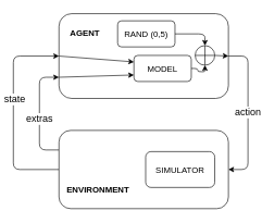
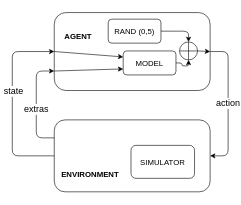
  <mxCell id="0" />
  <mxCell id="1" parent="0" />
  <mxCell id="2" value="" style="rounded=1;whiteSpace=wrap;html=1;" parent="1" vertex="1"><mxGeometry x="90" y="20" width="260" height="130" as="geometry" /></mxCell>
  <mxCell id="3" style="edgeStyle=orthogonalEdgeStyle;html=1;exitX=1;exitY=0.5;exitDx=0;exitDy=0;entryX=1;entryY=0.5;entryDx=0;entryDy=0;fontSize=13;" parent="1" source="2" target="12" edge="1"><mxGeometry relative="1" as="geometry"><Array as="points"><mxPoint x="380" y="85" /><mxPoint x="380" y="259" /></Array></mxGeometry></mxCell>
  <mxCell id="4" value="action" style="edgeLabel;html=1;align=center;verticalAlign=middle;resizable=0;points=[];fontSize=15;rounded=1;" parent="3" vertex="1" connectable="0"><mxGeometry x="-0.147" y="-1" relative="1" as="geometry"><mxPoint y="15" as="offset" /></mxGeometry></mxCell>
  <mxCell id="5" style="html=1;exitX=0;exitY=0.5;exitDx=0;exitDy=0;entryX=0;entryY=0.25;entryDx=0;entryDy=0;fontSize=13;" parent="1" source="2" target="20" edge="1"><mxGeometry relative="1" as="geometry" /></mxCell>
  <mxCell id="6" style="edgeStyle=none;html=1;exitX=0;exitY=0.75;exitDx=0;exitDy=0;entryX=0;entryY=0.75;entryDx=0;entryDy=0;fontSize=13;" parent="1" source="2" target="20" edge="1"><mxGeometry relative="1" as="geometry" /></mxCell>
- <mxCell id="7" value="&lt;b&gt;AGENT&lt;/b&gt;" style="text;html=1;strokeColor=none;fillColor=none;align=center;verticalAlign=middle;whiteSpace=wrap;rounded=1;fontSize=13;" parent="1" vertex="1"><mxGeometry x="100" y="35" width="60" height="30" as="geometry" /></mxCell>
+ <mxCell id="7" value="&lt;b&gt;AGENT&lt;/b&gt;" style="text;html=1;strokeColor=none;fillColor=none;align=center;verticalAlign=middle;whiteSpace=wrap;rounded=1;fontSize=13;" parent="1" vertex="1"><mxGeometry x="100" y="45" width="60" height="30" as="geometry" /></mxCell>
  <mxCell id="8" style="edgeStyle=orthogonalEdgeStyle;html=1;exitX=0;exitY=0.25;exitDx=0;exitDy=0;entryX=0;entryY=0.75;entryDx=0;entryDy=0;fontSize=13;" parent="1" source="12" target="2" edge="1"><mxGeometry relative="1" as="geometry"><Array as="points"><mxPoint x="60" y="229" /><mxPoint x="60" y="118" /></Array></mxGeometry></mxCell>
  <mxCell id="9" value="extras" style="edgeLabel;html=1;align=center;verticalAlign=middle;resizable=0;points=[];fontSize=15;rounded=1;" parent="8" vertex="1" connectable="0"><mxGeometry x="0.119" y="1" relative="1" as="geometry"><mxPoint y="17" as="offset" /></mxGeometry></mxCell>
  <mxCell id="10" style="edgeStyle=orthogonalEdgeStyle;html=1;exitX=0;exitY=0.5;exitDx=0;exitDy=0;entryX=0;entryY=0.5;entryDx=0;entryDy=0;fontSize=13;" parent="1" source="12" target="2" edge="1"><mxGeometry relative="1" as="geometry"><Array as="points"><mxPoint x="20" y="259" /><mxPoint x="20" y="85" /></Array></mxGeometry></mxCell>
  <mxCell id="11" value="state" style="edgeLabel;html=1;align=center;verticalAlign=middle;resizable=0;points=[];fontSize=15;rounded=1;" parent="10" vertex="1" connectable="0"><mxGeometry x="0.216" y="-1" relative="1" as="geometry"><mxPoint y="12" as="offset" /></mxGeometry></mxCell>
  <mxCell id="12" value="" style="rounded=1;whiteSpace=wrap;html=1;" parent="1" vertex="1"><mxGeometry x="90" y="199" width="260" height="120" as="geometry" /></mxCell>
  <mxCell id="13" value="&lt;b&gt;ENVIRONMENT&lt;/b&gt;" style="text;html=1;strokeColor=none;fillColor=none;align=center;verticalAlign=middle;whiteSpace=wrap;rounded=1;fontSize=13;" parent="1" vertex="1"><mxGeometry x="100" y="274" width="100" height="30" as="geometry" /></mxCell>
- <mxCell id="14" value="SIMULATOR" style="rounded=1;whiteSpace=wrap;html=1;fontSize=13;" parent="1" vertex="1"><mxGeometry x="223" y="231.5" width="106" height="55" as="geometry" /></mxCell>
+ <mxCell id="14" value="SIMULATOR" style="rounded=1;whiteSpace=wrap;html=1;fontSize=13;" parent="1" vertex="1"><mxGeometry x="218" y="241.5" width="106" height="55" as="geometry" /></mxCell>
  <mxCell id="15" style="edgeStyle=orthogonalEdgeStyle;html=1;exitX=1;exitY=0.5;exitDx=0;exitDy=0;entryX=0.5;entryY=0;entryDx=0;entryDy=0;entryPerimeter=0;fontSize=13;" parent="1" source="16" target="18" edge="1"><mxGeometry relative="1" as="geometry" /></mxCell>
  <mxCell id="16" value="RAND (0,5)" style="rounded=1;whiteSpace=wrap;html=1;fontSize=13;" parent="1" vertex="1"><mxGeometry x="180" y="31" width="88" height="40" as="geometry" /></mxCell>
  <mxCell id="17" style="html=1;exitX=1;exitY=0.5;exitDx=0;exitDy=0;exitPerimeter=0;entryX=1;entryY=0.5;entryDx=0;entryDy=0;fontSize=13;" parent="1" source="18" target="2" edge="1"><mxGeometry relative="1" as="geometry" /></mxCell>
  <mxCell id="18" value="" style="verticalLabelPosition=bottom;verticalAlign=top;html=1;shape=mxgraph.flowchart.summing_function;fontSize=13;rounded=1;" parent="1" vertex="1"><mxGeometry x="299" y="69" width="30" height="30" as="geometry" /></mxCell>
  <mxCell id="19" style="edgeStyle=orthogonalEdgeStyle;html=1;exitX=1;exitY=0.5;exitDx=0;exitDy=0;entryX=0.5;entryY=1;entryDx=0;entryDy=0;entryPerimeter=0;fontSize=13;" parent="1" source="20" target="18" edge="1"><mxGeometry relative="1" as="geometry" /></mxCell>
  <mxCell id="20" value="MODEL" style="rounded=1;whiteSpace=wrap;html=1;fontSize=13;" parent="1" vertex="1"><mxGeometry x="205" y="84" width="88" height="40" as="geometry" /></mxCell>
